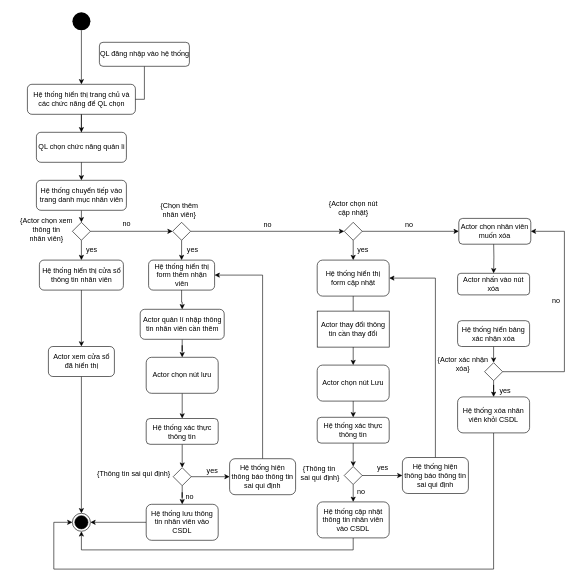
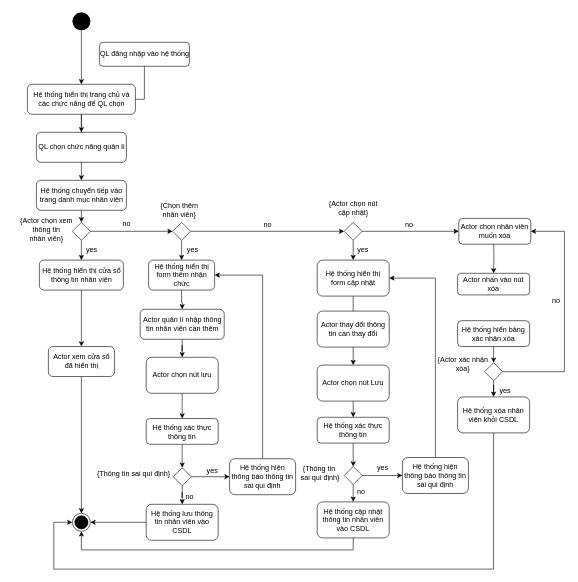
  <mxCell id="0" />
  <mxCell id="1" parent="0" />
  <mxCell id="2" value="" style="edgeStyle=orthogonalEdgeStyle;rounded=0;orthogonalLoop=1;jettySize=auto;html=1;" parent="1" source="3" target="7" edge="1"><mxGeometry relative="1" as="geometry" /></mxCell>
  <mxCell id="3" value="" style="ellipse;fillColor=#000000;strokeColor=none;" parent="1" vertex="1"><mxGeometry x="120" y="20" width="30" height="30" as="geometry" /></mxCell>
  <mxCell id="4" value="" style="edgeStyle=orthogonalEdgeStyle;rounded=0;orthogonalLoop=1;jettySize=auto;html=1;" parent="1" source="5" target="8" edge="1"><mxGeometry relative="1" as="geometry" /></mxCell>
  <mxCell id="5" value="QL đăng nhập vào hệ thống" style="html=1;perimeterSpacing=0;rounded=1;" parent="1" vertex="1"><mxGeometry x="165" y="70" width="150" height="40" as="geometry" /></mxCell>
  <mxCell id="6" value="" style="edgeStyle=orthogonalEdgeStyle;rounded=0;orthogonalLoop=1;jettySize=auto;html=1;" parent="1" source="7" target="10" edge="1"><mxGeometry relative="1" as="geometry" /></mxCell>
  <mxCell id="7" value="Hệ thống hiển thị trang chủ và &lt;br&gt;các chức năng để QL chọn" style="html=1;rounded=1;" parent="1" vertex="1"><mxGeometry x="45" y="140" width="180" height="50" as="geometry" /></mxCell>
  <mxCell id="8" value="QL chọn chức năng quản li" style="html=1;rounded=1;glass=0;" parent="1" vertex="1"><mxGeometry x="60" y="220" width="150" height="50" as="geometry" /></mxCell>
  <mxCell id="9" style="edgeStyle=orthogonalEdgeStyle;rounded=0;orthogonalLoop=1;jettySize=auto;html=1;exitX=0.5;exitY=1;exitDx=0;exitDy=0;entryX=0.5;entryY=0;entryDx=0;entryDy=0;" edge="1" parent="1" source="10" target="51"><mxGeometry relative="1" as="geometry" /></mxCell>
  <mxCell id="10" value="Hệ thống chuyển tiếp vào &lt;br&gt;trang danh mục nhân viên" style="html=1;rounded=1;" parent="1" vertex="1"><mxGeometry x="60" y="300" width="150" height="50" as="geometry" /></mxCell>
  <mxCell id="11" style="edgeStyle=orthogonalEdgeStyle;rounded=0;orthogonalLoop=1;jettySize=auto;html=1;exitX=0.5;exitY=1;exitDx=0;exitDy=0;entryX=0.5;entryY=0;entryDx=0;entryDy=0;" edge="1" parent="1" source="13" target="24"><mxGeometry relative="1" as="geometry" /></mxCell>
  <mxCell id="12" style="edgeStyle=orthogonalEdgeStyle;rounded=0;orthogonalLoop=1;jettySize=auto;html=1;exitX=1;exitY=0.5;exitDx=0;exitDy=0;entryX=0;entryY=0.5;entryDx=0;entryDy=0;" edge="1" parent="1" source="13" target="18"><mxGeometry relative="1" as="geometry" /></mxCell>
  <mxCell id="13" value="" style="rhombus;" parent="1" vertex="1"><mxGeometry x="287" y="370" width="30" height="30" as="geometry" /></mxCell>
  <mxCell id="14" value="" style="edgeStyle=orthogonalEdgeStyle;rounded=0;orthogonalLoop=1;jettySize=auto;html=1;" parent="1" source="15" target="20" edge="1"><mxGeometry relative="1" as="geometry" /></mxCell>
  <mxCell id="15" value="Hệ thống hiển thị cửa sổ &lt;br&gt;thông tin nhân viên" style="html=1;rounded=1;" parent="1" vertex="1"><mxGeometry x="65" y="433" width="140" height="50" as="geometry" /></mxCell>
  <mxCell id="16" style="edgeStyle=orthogonalEdgeStyle;rounded=0;orthogonalLoop=1;jettySize=auto;html=1;exitX=0.5;exitY=1;exitDx=0;exitDy=0;entryX=0.5;entryY=0;entryDx=0;entryDy=0;" edge="1" parent="1" source="18" target="38"><mxGeometry relative="1" as="geometry" /></mxCell>
  <mxCell id="17" value="" style="edgeStyle=orthogonalEdgeStyle;rounded=0;orthogonalLoop=1;jettySize=auto;html=1;entryX=0;entryY=0.5;entryDx=0;entryDy=0;" edge="1" parent="1" source="18" target="77"><mxGeometry relative="1" as="geometry"><mxPoint x="789" y="422" as="targetPoint" /></mxGeometry></mxCell>
  <mxCell id="18" value="" style="rhombus;" parent="1" vertex="1"><mxGeometry x="573" y="370" width="30" height="30" as="geometry" /></mxCell>
  <mxCell id="19" value="" style="edgeStyle=orthogonalEdgeStyle;rounded=0;orthogonalLoop=1;jettySize=auto;html=1;entryX=0.5;entryY=0;entryDx=0;entryDy=0;" parent="1" source="20" target="21" edge="1"><mxGeometry relative="1" as="geometry"><mxPoint x="135" y="740" as="targetPoint" /></mxGeometry></mxCell>
  <mxCell id="20" value="Actor xem cửa sổ &lt;br&gt;đã hiển thị" style="html=1;rounded=1;" parent="1" vertex="1"><mxGeometry x="80" y="577" width="110" height="50" as="geometry" /></mxCell>
  <mxCell id="21" value="" style="ellipse;html=1;shape=endState;fillColor=#000000;strokeColor=#000000;" parent="1" vertex="1"><mxGeometry x="120" y="855" width="30" height="30" as="geometry" /></mxCell>
  <mxCell id="22" value="{Chọn thêm &lt;br&gt;nhân viên}" style="text;html=1;align=center;verticalAlign=middle;resizable=0;points=[];autosize=1;" parent="1" vertex="1"><mxGeometry x="258" y="335" width="80" height="30" as="geometry" /></mxCell>
  <mxCell id="23" value="" style="edgeStyle=orthogonalEdgeStyle;rounded=0;orthogonalLoop=1;jettySize=auto;html=1;" parent="1" source="24" target="26" edge="1"><mxGeometry relative="1" as="geometry" /></mxCell>
- <mxCell id="24" value="Hệ thống hiển thị&lt;br&gt;form thêm nhận &lt;br&gt;viên" style="html=1;rounded=1;" parent="1" vertex="1"><mxGeometry x="247" y="433" width="110" height="50" as="geometry" /></mxCell>
+ <mxCell id="24" value="Hệ thống hiển thị&lt;br&gt;form thêm nhận &lt;br&gt;chức" style="html=1;rounded=1;" parent="1" vertex="1"><mxGeometry x="247" y="433" width="110" height="50" as="geometry" /></mxCell>
  <mxCell id="25" value="" style="edgeStyle=orthogonalEdgeStyle;rounded=0;orthogonalLoop=1;jettySize=auto;html=1;" parent="1" source="26" target="28" edge="1"><mxGeometry relative="1" as="geometry" /></mxCell>
  <mxCell id="26" value="Actor quản lí nhập thông&lt;br&gt;tin nhân viên cần thêm" style="html=1;rounded=1;" parent="1" vertex="1"><mxGeometry x="233" y="515" width="140" height="50" as="geometry" /></mxCell>
  <mxCell id="27" value="" style="edgeStyle=orthogonalEdgeStyle;rounded=0;orthogonalLoop=1;jettySize=auto;html=1;" edge="1" parent="1" source="28" target="46"><mxGeometry relative="1" as="geometry" /></mxCell>
  <mxCell id="28" value="Actor chọn nút lưu" style="whiteSpace=wrap;html=1;rounded=1;" parent="1" vertex="1"><mxGeometry x="243" y="595" width="120" height="60" as="geometry" /></mxCell>
  <mxCell id="29" value="" style="edgeStyle=orthogonalEdgeStyle;rounded=0;orthogonalLoop=1;jettySize=auto;html=1;" parent="1" source="31" target="35" edge="1"><mxGeometry relative="1" as="geometry" /></mxCell>
  <mxCell id="30" style="edgeStyle=orthogonalEdgeStyle;rounded=0;orthogonalLoop=1;jettySize=auto;html=1;exitX=1;exitY=0.5;exitDx=0;exitDy=0;entryX=0;entryY=0.5;entryDx=0;entryDy=0;" edge="1" parent="1" source="31" target="48"><mxGeometry relative="1" as="geometry" /></mxCell>
  <mxCell id="31" value="" style="rhombus;" parent="1" vertex="1"><mxGeometry x="288" y="779" width="30" height="30" as="geometry" /></mxCell>
  <mxCell id="32" value="{Thông tin sai qui định}" style="text;html=1;align=center;verticalAlign=middle;resizable=0;points=[];autosize=1;" parent="1" vertex="1"><mxGeometry x="156" y="780" width="132" height="18" as="geometry" /></mxCell>
  <mxCell id="33" value="no" style="text;html=1;align=center;verticalAlign=middle;resizable=0;points=[];autosize=1;" parent="1" vertex="1"><mxGeometry x="300" y="817" width="30" height="20" as="geometry" /></mxCell>
  <mxCell id="34" value="" style="edgeStyle=orthogonalEdgeStyle;rounded=0;orthogonalLoop=1;jettySize=auto;html=1;" edge="1" parent="1" source="35" target="21"><mxGeometry relative="1" as="geometry" /></mxCell>
  <mxCell id="35" value="Hệ thống lưu thông tin nhân viên vào CSDL" style="whiteSpace=wrap;html=1;rounded=1;" parent="1" vertex="1"><mxGeometry x="243" y="840" width="120" height="60" as="geometry" /></mxCell>
  <mxCell id="36" value="yes" style="text;html=1;align=center;verticalAlign=middle;resizable=0;points=[];autosize=1;" parent="1" vertex="1"><mxGeometry x="338" y="774" width="30" height="20" as="geometry" /></mxCell>
  <mxCell id="37" value="" style="edgeStyle=orthogonalEdgeStyle;rounded=0;orthogonalLoop=1;jettySize=auto;html=1;" parent="1" source="38" target="41" edge="1"><mxGeometry relative="1" as="geometry" /></mxCell>
  <mxCell id="38" value="Hệ thống hiển thị form cập nhật" style="whiteSpace=wrap;html=1;glass=0;rounded=1;" parent="1" vertex="1"><mxGeometry x="528" y="433" width="120" height="60" as="geometry" /></mxCell>
- <mxCell id="39" value="Actor thay đổi thông tin cần thay đổi" style="whiteSpace=wrap;html=1;rounded=0;" parent="1" vertex="1"><mxGeometry x="528" y="518" width="120" height="60" as="geometry" /></mxCell>
+ <mxCell id="39" value="Actor thay đổi thông tin cần thay đổi" style="whiteSpace=wrap;html=1;rounded=1;" parent="1" vertex="1"><mxGeometry x="528" y="518" width="120" height="60" as="geometry" /></mxCell>
  <mxCell id="40" style="edgeStyle=orthogonalEdgeStyle;rounded=0;orthogonalLoop=1;jettySize=auto;html=1;exitX=0.5;exitY=1;exitDx=0;exitDy=0;entryX=0.5;entryY=0;entryDx=0;entryDy=0;" edge="1" parent="1" source="41" target="59"><mxGeometry relative="1" as="geometry" /></mxCell>
  <mxCell id="41" value="Actor chọn nút Lưu" style="whiteSpace=wrap;html=1;rounded=1;" parent="1" vertex="1"><mxGeometry x="528" y="608" width="120" height="60" as="geometry" /></mxCell>
  <mxCell id="42" style="edgeStyle=orthogonalEdgeStyle;rounded=0;orthogonalLoop=1;jettySize=auto;html=1;exitX=0.5;exitY=1;exitDx=0;exitDy=0;entryX=0.5;entryY=1;entryDx=0;entryDy=0;" edge="1" parent="1" source="43" target="21"><mxGeometry relative="1" as="geometry" /></mxCell>
  <mxCell id="43" value="Hệ thống cập nhật thông tin nhân viên vào CSDL" style="whiteSpace=wrap;html=1;rounded=1;" parent="1" vertex="1"><mxGeometry x="528" y="836" width="120" height="60" as="geometry" /></mxCell>
  <mxCell id="44" value="yes" style="text;html=1;align=center;verticalAlign=middle;resizable=0;points=[];autosize=1;" vertex="1" parent="1"><mxGeometry x="137" y="406" width="30" height="20" as="geometry" /></mxCell>
  <mxCell id="45" style="edgeStyle=orthogonalEdgeStyle;rounded=0;orthogonalLoop=1;jettySize=auto;html=1;exitX=0.5;exitY=1;exitDx=0;exitDy=0;entryX=0.5;entryY=0;entryDx=0;entryDy=0;" edge="1" parent="1" source="46" target="31"><mxGeometry relative="1" as="geometry" /></mxCell>
  <mxCell id="46" value="Hệ thống xác thực thông tin" style="rounded=1;whiteSpace=wrap;html=1;glass=0;strokeColor=#000000;fillColor=#ffffff;gradientColor=none;" vertex="1" parent="1"><mxGeometry x="243" y="697" width="120" height="43" as="geometry" /></mxCell>
  <mxCell id="47" style="edgeStyle=orthogonalEdgeStyle;rounded=0;orthogonalLoop=1;jettySize=auto;html=1;exitX=0.5;exitY=0;exitDx=0;exitDy=0;entryX=1;entryY=0.5;entryDx=0;entryDy=0;" edge="1" parent="1" source="48" target="24"><mxGeometry relative="1" as="geometry"><mxPoint x="442.833" y="469.5" as="targetPoint" /></mxGeometry></mxCell>
  <mxCell id="48" value="Hệ thống hiện thông báo thông tin sai qui định" style="rounded=1;whiteSpace=wrap;html=1;glass=0;strokeColor=#000000;fillColor=#ffffff;gradientColor=none;" vertex="1" parent="1"><mxGeometry x="382" y="764" width="110" height="60" as="geometry" /></mxCell>
  <mxCell id="49" style="edgeStyle=orthogonalEdgeStyle;rounded=0;orthogonalLoop=1;jettySize=auto;html=1;exitX=0.5;exitY=1;exitDx=0;exitDy=0;entryX=0.5;entryY=0;entryDx=0;entryDy=0;" edge="1" parent="1" source="51" target="15"><mxGeometry relative="1" as="geometry"><mxPoint x="135" y="430" as="targetPoint" /></mxGeometry></mxCell>
  <mxCell id="50" value="" style="edgeStyle=orthogonalEdgeStyle;rounded=0;orthogonalLoop=1;jettySize=auto;html=1;" edge="1" parent="1" source="51" target="13"><mxGeometry relative="1" as="geometry" /></mxCell>
  <mxCell id="51" value="" style="rhombus;rounded=0;glass=0;strokeColor=#000000;fillColor=#ffffff;gradientColor=none;" vertex="1" parent="1"><mxGeometry x="120" y="370" width="30" height="30" as="geometry" /></mxCell>
  <mxCell id="52" value="{Actor chọn xem thông tin &lt;br&gt;nhân viên}" style="text;html=1;strokeColor=none;fillColor=none;align=center;verticalAlign=middle;whiteSpace=wrap;rounded=0;glass=0;" vertex="1" parent="1"><mxGeometry x="20" y="372" width="114" height="20" as="geometry" /></mxCell>
  <mxCell id="53" value="yes" style="text;html=1;align=center;verticalAlign=middle;resizable=0;points=[];autosize=1;" vertex="1" parent="1"><mxGeometry x="305" y="406" width="30" height="20" as="geometry" /></mxCell>
  <mxCell id="54" value="no" style="text;html=1;align=center;verticalAlign=middle;resizable=0;points=[];autosize=1;" vertex="1" parent="1"><mxGeometry x="195" y="362" width="30" height="20" as="geometry" /></mxCell>
  <mxCell id="55" value="{Actor chọn nút cập nhật}" style="text;html=1;strokeColor=none;fillColor=none;align=center;verticalAlign=middle;whiteSpace=wrap;rounded=0;glass=0;" vertex="1" parent="1"><mxGeometry x="540.5" y="337" width="95" height="20" as="geometry" /></mxCell>
  <mxCell id="56" style="edgeStyle=orthogonalEdgeStyle;rounded=0;orthogonalLoop=1;jettySize=auto;html=1;exitX=0.5;exitY=1;exitDx=0;exitDy=0;entryX=0.5;entryY=0;entryDx=0;entryDy=0;" edge="1" parent="1" source="57" target="43"><mxGeometry relative="1" as="geometry" /></mxCell>
  <mxCell id="57" value="" style="rhombus;" vertex="1" parent="1"><mxGeometry x="573" y="777" width="30" height="30" as="geometry" /></mxCell>
  <mxCell id="58" style="edgeStyle=orthogonalEdgeStyle;rounded=0;orthogonalLoop=1;jettySize=auto;html=1;exitX=0.5;exitY=1;exitDx=0;exitDy=0;entryX=0.5;entryY=0;entryDx=0;entryDy=0;" edge="1" parent="1" source="59" target="57"><mxGeometry relative="1" as="geometry" /></mxCell>
  <mxCell id="59" value="Hệ thống xác thực thông tin" style="rounded=1;whiteSpace=wrap;html=1;glass=0;strokeColor=#000000;fillColor=#ffffff;gradientColor=none;" vertex="1" parent="1"><mxGeometry x="528" y="695" width="120" height="43" as="geometry" /></mxCell>
  <mxCell id="60" value="{Thông tin&lt;br&gt;&amp;nbsp;sai qui định}" style="text;html=1;align=center;verticalAlign=middle;resizable=0;points=[];autosize=1;" vertex="1" parent="1"><mxGeometry x="492" y="772" width="78" height="31" as="geometry" /></mxCell>
  <mxCell id="61" style="edgeStyle=orthogonalEdgeStyle;rounded=0;orthogonalLoop=1;jettySize=auto;html=1;exitX=1;exitY=0.5;exitDx=0;exitDy=0;entryX=0;entryY=0.5;entryDx=0;entryDy=0;" edge="1" parent="1" target="65" source="57"><mxGeometry relative="1" as="geometry"><mxPoint x="701" y="863" as="sourcePoint" /></mxGeometry></mxCell>
  <mxCell id="62" value="no" style="text;html=1;align=center;verticalAlign=middle;resizable=0;points=[];autosize=1;" vertex="1" parent="1"><mxGeometry x="586" y="809" width="30" height="20" as="geometry" /></mxCell>
  <mxCell id="63" value="yes" style="text;html=1;align=center;verticalAlign=middle;resizable=0;points=[];autosize=1;" vertex="1" parent="1"><mxGeometry x="622" y="769.5" width="30" height="20" as="geometry" /></mxCell>
  <mxCell id="64" style="edgeStyle=orthogonalEdgeStyle;rounded=0;orthogonalLoop=1;jettySize=auto;html=1;exitX=0.5;exitY=0;exitDx=0;exitDy=0;entryX=1;entryY=0.5;entryDx=0;entryDy=0;" edge="1" parent="1" source="65" target="38"><mxGeometry relative="1" as="geometry"><mxPoint x="740" y="527" as="targetPoint" /></mxGeometry></mxCell>
  <mxCell id="65" value="Hệ thống hiện thông báo thông tin sai qui định" style="rounded=1;whiteSpace=wrap;html=1;glass=0;strokeColor=#000000;fillColor=#ffffff;gradientColor=none;" vertex="1" parent="1"><mxGeometry x="670" y="762" width="110" height="60" as="geometry" /></mxCell>
  <mxCell id="66" value="" style="edgeStyle=orthogonalEdgeStyle;rounded=0;orthogonalLoop=1;jettySize=auto;html=1;" edge="1" parent="1" target="67"><mxGeometry relative="1" as="geometry"><mxPoint x="822" y="400" as="sourcePoint" /></mxGeometry></mxCell>
  <mxCell id="67" value="Actor nhấn vào nút xóa" style="rounded=1;whiteSpace=wrap;html=1;glass=0;strokeColor=#000000;fillColor=#ffffff;gradientColor=none;" vertex="1" parent="1"><mxGeometry x="762" y="455" width="120" height="36" as="geometry" /></mxCell>
  <mxCell id="68" style="edgeStyle=orthogonalEdgeStyle;rounded=0;orthogonalLoop=1;jettySize=auto;html=1;exitX=0.5;exitY=1;exitDx=0;exitDy=0;entryX=0.5;entryY=0;entryDx=0;entryDy=0;" edge="1" parent="1" source="69" target="72"><mxGeometry relative="1" as="geometry" /></mxCell>
  <mxCell id="69" value="Hệ thống hiển bảng xác nhận xóa" style="rounded=1;whiteSpace=wrap;html=1;glass=0;strokeColor=#000000;fillColor=#ffffff;gradientColor=none;" vertex="1" parent="1"><mxGeometry x="762" y="534" width="120" height="43" as="geometry" /></mxCell>
  <mxCell id="70" value="" style="edgeStyle=orthogonalEdgeStyle;rounded=0;orthogonalLoop=1;jettySize=auto;html=1;" edge="1" parent="1" source="72" target="75"><mxGeometry relative="1" as="geometry" /></mxCell>
  <mxCell id="71" style="edgeStyle=orthogonalEdgeStyle;rounded=0;orthogonalLoop=1;jettySize=auto;html=1;exitX=1;exitY=0.5;exitDx=0;exitDy=0;entryX=1;entryY=0.5;entryDx=0;entryDy=0;" edge="1" parent="1" source="72" target="77"><mxGeometry relative="1" as="geometry"><Array as="points"><mxPoint x="940" y="619" /><mxPoint x="940" y="385" /></Array></mxGeometry></mxCell>
  <mxCell id="72" value="" style="rhombus;rounded=0;glass=0;strokeColor=#000000;fillColor=#ffffff;gradientColor=none;" vertex="1" parent="1"><mxGeometry x="807" y="604" width="30" height="30" as="geometry" /></mxCell>
  <mxCell id="73" value="{Actor xác nhận xóa}" style="text;html=1;strokeColor=none;fillColor=none;align=center;verticalAlign=middle;whiteSpace=wrap;rounded=0;glass=0;" vertex="1" parent="1"><mxGeometry x="720" y="597" width="102" height="20" as="geometry" /></mxCell>
  <mxCell id="74" style="edgeStyle=orthogonalEdgeStyle;rounded=0;orthogonalLoop=1;jettySize=auto;html=1;exitX=0.5;exitY=1;exitDx=0;exitDy=0;entryX=0;entryY=0.5;entryDx=0;entryDy=0;" edge="1" parent="1" source="75" target="21"><mxGeometry relative="1" as="geometry"><mxPoint x="62" y="899" as="targetPoint" /><Array as="points"><mxPoint x="822" y="948" /><mxPoint x="89" y="948" /><mxPoint x="89" y="870" /></Array></mxGeometry></mxCell>
  <mxCell id="75" value="Hệ thống xóa nhân viên khỏi CSDL" style="rounded=1;whiteSpace=wrap;html=1;glass=0;strokeColor=#000000;fillColor=#ffffff;gradientColor=none;" vertex="1" parent="1"><mxGeometry x="762" y="661" width="120" height="60" as="geometry" /></mxCell>
  <mxCell id="76" value="yes" style="text;html=1;align=center;verticalAlign=middle;resizable=0;points=[];autosize=1;" vertex="1" parent="1"><mxGeometry x="589" y="406" width="30" height="20" as="geometry" /></mxCell>
  <mxCell id="77" value="Actor chọn nhân viên muốn xóa" style="rounded=1;whiteSpace=wrap;html=1;glass=0;strokeColor=#000000;fillColor=#ffffff;gradientColor=none;" vertex="1" parent="1"><mxGeometry x="764" y="363.5" width="120" height="43" as="geometry" /></mxCell>
  <mxCell id="78" value="yes" style="text;html=1;align=center;verticalAlign=middle;resizable=0;points=[];autosize=1;" vertex="1" parent="1"><mxGeometry x="826" y="641" width="30" height="20" as="geometry" /></mxCell>
  <mxCell id="79" value="no" style="text;html=1;align=center;verticalAlign=middle;resizable=0;points=[];autosize=1;" vertex="1" parent="1"><mxGeometry x="430" y="363.5" width="30" height="20" as="geometry" /></mxCell>
  <mxCell id="80" value="no" style="text;html=1;align=center;verticalAlign=middle;resizable=0;points=[];autosize=1;" vertex="1" parent="1"><mxGeometry x="666" y="363.5" width="30" height="20" as="geometry" /></mxCell>
  <mxCell id="81" value="no" style="text;html=1;align=center;verticalAlign=middle;resizable=0;points=[];autosize=1;" vertex="1" parent="1"><mxGeometry x="911" y="491" width="30" height="20" as="geometry" /></mxCell>
